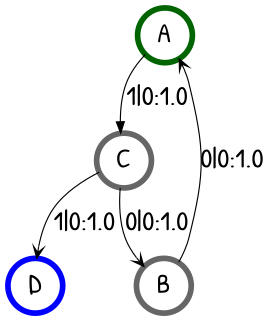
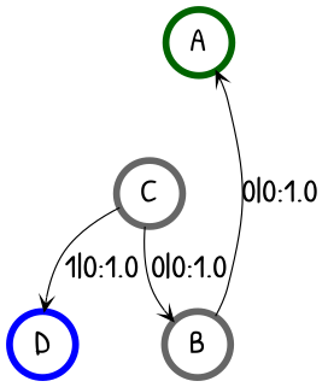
  digraph {
    fontname="Patrick Hand"
    node [color=gray40 fontname="Patrick Hand" fontsize=24 penwidth=5 shape=circle]
    edge [arrowhead=vee fontname="Patrick Hand" fontsize=24]
    A [color=darkgreen]
    C
    D [color=blue]
    B
-   A -> C [arrowhead=normal label="1|0:1.0\l"]
    C -> D [label="1|0:1.0\l"]
    C -> B [label="0|0:1.0\l"]
    B -> A [label="0|0:1.0\l"]
  }
